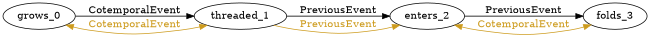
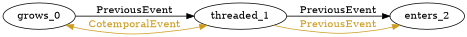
  digraph {
    rankdir=LR
    edge [color=Black fontcolor=black]
    n1 [label=grows_0]
    n2 [label=threaded_1]
    n3 [label=enters_2]
-   n4 [label=folds_3]
-   n1 -> n2 [label=CotemporalEvent]
+   n1 -> n2 [label=PreviousEvent]
    n1 -> n2 [color=goldenrod3 dir=both fontcolor=goldenrod3 label=CotemporalEvent]
    n2 -> n3 [label=PreviousEvent]
    n2 -> n3 [color=goldenrod3 fontcolor=goldenrod3 label=PreviousEvent]
-   n3 -> n4 [label=PreviousEvent]
-   n3 -> n4 [color=goldenrod3 dir=both fontcolor=goldenrod3 label=CotemporalEvent]
  }
